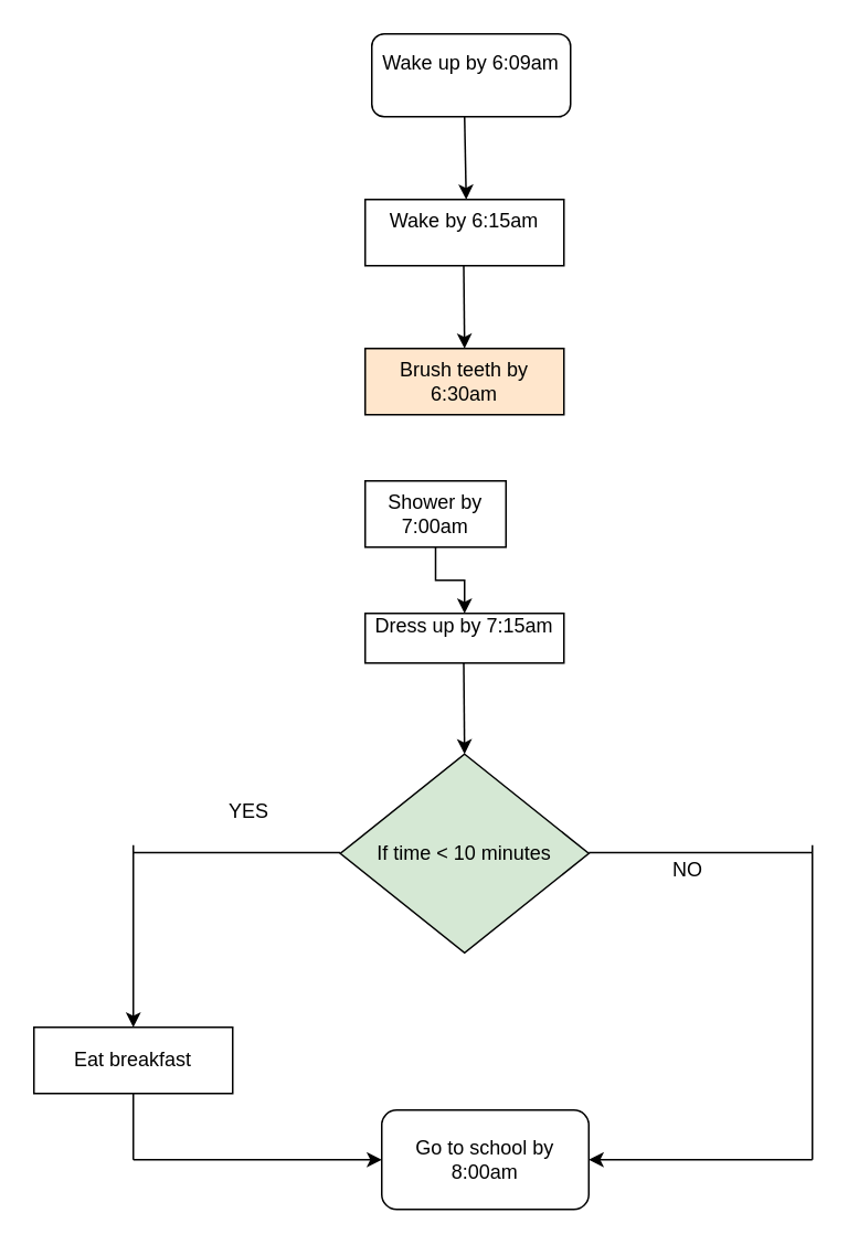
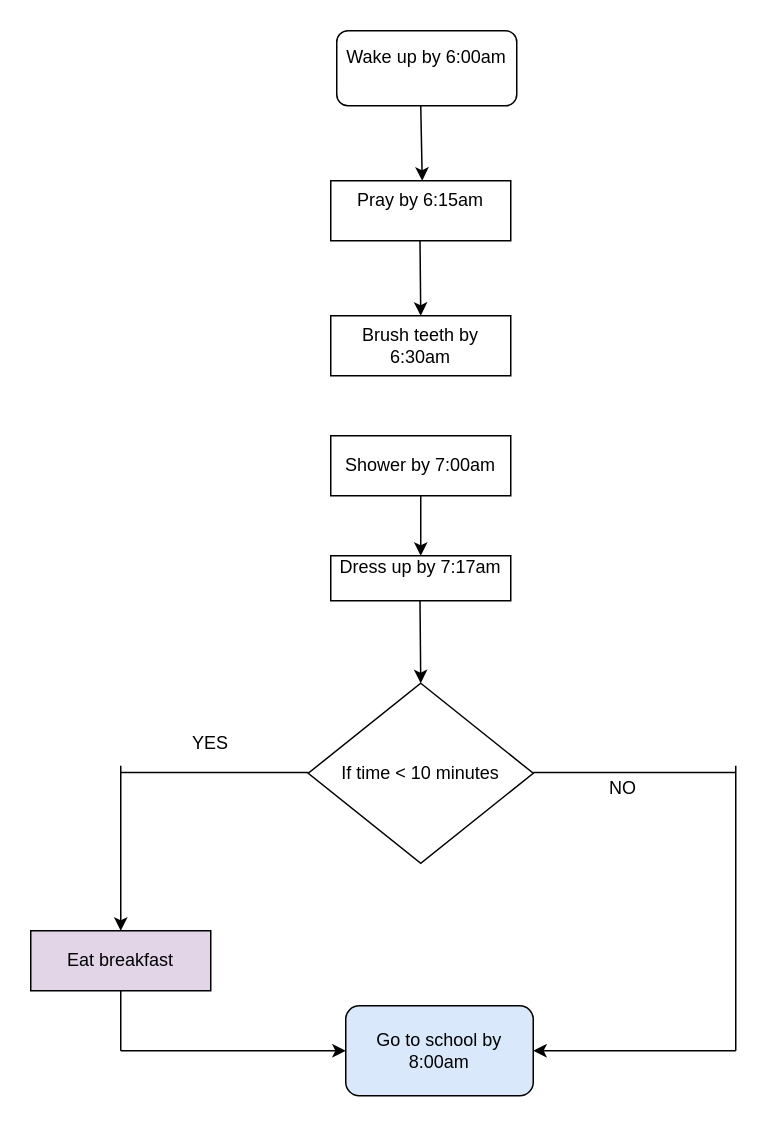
  <mxCell id="0" />
  <mxCell id="1" parent="0" />
- <mxCell id="2" value="Wake up by 6:09am&lt;div&gt;&lt;br&gt;&lt;/div&gt;" style="rounded=1;whiteSpace=wrap;html=1;" vertex="1" parent="1"><mxGeometry x="224" y="20" width="120" height="50" as="geometry" /></mxCell>
+ <mxCell id="2" value="Wake up by 6:00am&lt;div&gt;&lt;br&gt;&lt;/div&gt;" style="rounded=1;whiteSpace=wrap;html=1;" vertex="1" parent="1"><mxGeometry x="224" y="20" width="120" height="50" as="geometry" /></mxCell>
  <mxCell id="3" value="" style="endArrow=classic;html=1;rounded=0;" edge="1" parent="1"><mxGeometry width="50" height="50" relative="1" as="geometry"><mxPoint x="280" y="70" as="sourcePoint" /><mxPoint x="281" y="120" as="targetPoint" /><Array as="points"><mxPoint x="281" y="120" /></Array></mxGeometry></mxCell>
- <mxCell id="4" value="Wake by 6:15am&lt;div&gt;&lt;br&gt;&lt;/div&gt;" style="rounded=0;whiteSpace=wrap;html=1;" vertex="1" parent="1"><mxGeometry x="220" y="120" width="120" height="40" as="geometry" /></mxCell>
+ <mxCell id="4" value="Pray by 6:15am&lt;div&gt;&lt;br&gt;&lt;/div&gt;" style="rounded=0;whiteSpace=wrap;html=1;" vertex="1" parent="1"><mxGeometry x="220" y="120" width="120" height="40" as="geometry" /></mxCell>
  <mxCell id="5" value="" style="endArrow=classic;html=1;rounded=0;" edge="1" parent="1"><mxGeometry width="50" height="50" relative="1" as="geometry"><mxPoint x="279.5" y="160" as="sourcePoint" /><mxPoint x="280" y="210" as="targetPoint" /></mxGeometry></mxCell>
- <mxCell id="6" value="Brush teeth by 6:30am" style="rounded=0;whiteSpace=wrap;html=1;fillColor=#ffe6cc;" vertex="1" parent="1"><mxGeometry x="220" y="210" width="120" height="40" as="geometry" /></mxCell>
+ <mxCell id="6" value="Brush teeth by 6:30am" style="rounded=0;whiteSpace=wrap;html=1;" vertex="1" parent="1"><mxGeometry x="220" y="210" width="120" height="40" as="geometry" /></mxCell>
  <mxCell id="7" value="" style="edgeStyle=orthogonalEdgeStyle;rounded=0;orthogonalLoop=1;jettySize=auto;html=1;" edge="1" parent="1" source="8" target="9"><mxGeometry relative="1" as="geometry" /></mxCell>
- <mxCell id="8" value="Shower by 7:00am" style="whiteSpace=wrap;html=1;rounded=0;" vertex="1" parent="1"><mxGeometry x="220" y="290" width="85" height="40" as="geometry" /></mxCell>
- <mxCell id="9" value="Dress up by 7:15am&lt;div&gt;&lt;br&gt;&lt;/div&gt;" style="whiteSpace=wrap;html=1;rounded=0;" vertex="1" parent="1"><mxGeometry x="220" y="370" width="120" height="30" as="geometry" /></mxCell>
- <mxCell id="10" value="If time &amp;lt; 10 minutes" style="rhombus;whiteSpace=wrap;html=1;fillColor=#d5e8d4;" vertex="1" parent="1"><mxGeometry x="205" y="455" width="150" height="120" as="geometry" /></mxCell>
+ <mxCell id="8" value="Shower by 7:00am" style="whiteSpace=wrap;html=1;rounded=0;" vertex="1" parent="1"><mxGeometry x="220" y="290" width="120" height="40" as="geometry" /></mxCell>
+ <mxCell id="9" value="Dress up by 7:17am&lt;div&gt;&lt;br&gt;&lt;/div&gt;" style="whiteSpace=wrap;html=1;rounded=0;" vertex="1" parent="1"><mxGeometry x="220" y="370" width="120" height="30" as="geometry" /></mxCell>
+ <mxCell id="10" value="If time &amp;lt; 10 minutes" style="rhombus;whiteSpace=wrap;html=1;" vertex="1" parent="1"><mxGeometry x="205" y="455" width="150" height="120" as="geometry" /></mxCell>
  <mxCell id="11" value="" style="endArrow=classic;html=1;rounded=0;entryX=0.5;entryY=0;entryDx=0;entryDy=0;" edge="1" parent="1" target="10"><mxGeometry width="50" height="50" relative="1" as="geometry"><mxPoint x="279.5" y="400" as="sourcePoint" /><mxPoint x="279.5" y="470.04" as="targetPoint" /></mxGeometry></mxCell>
  <mxCell id="12" value="" style="endArrow=none;html=1;rounded=0;" edge="1" parent="1"><mxGeometry width="50" height="50" relative="1" as="geometry"><mxPoint x="80" y="514.5" as="sourcePoint" /><mxPoint x="205" y="514.5" as="targetPoint" /></mxGeometry></mxCell>
  <mxCell id="13" value="" style="endArrow=classic;html=1;rounded=0;" edge="1" parent="1"><mxGeometry width="50" height="50" relative="1" as="geometry"><mxPoint x="80" y="510" as="sourcePoint" /><mxPoint x="80" y="620" as="targetPoint" /><Array as="points"><mxPoint x="80" y="550" /></Array></mxGeometry></mxCell>
- <mxCell id="14" value="Eat breakfast" style="rounded=0;whiteSpace=wrap;html=1;" vertex="1" parent="1"><mxGeometry x="20" y="620" width="120" height="40" as="geometry" /></mxCell>
+ <mxCell id="14" value="Eat breakfast" style="rounded=0;whiteSpace=wrap;html=1;fillColor=#e1d5e7;" vertex="1" parent="1"><mxGeometry x="20" y="620" width="120" height="40" as="geometry" /></mxCell>
  <mxCell id="15" value="" style="endArrow=none;html=1;rounded=0;" edge="1" parent="1"><mxGeometry width="50" height="50" relative="1" as="geometry"><mxPoint x="355" y="514.5" as="sourcePoint" /><mxPoint x="490" y="514.5" as="targetPoint" /></mxGeometry></mxCell>
  <mxCell id="16" value="" style="endArrow=none;html=1;rounded=0;" edge="1" parent="1"><mxGeometry width="50" height="50" relative="1" as="geometry"><mxPoint x="490" y="700" as="sourcePoint" /><mxPoint x="490" y="510" as="targetPoint" /></mxGeometry></mxCell>
  <mxCell id="17" value="" style="endArrow=none;html=1;rounded=0;" edge="1" parent="1"><mxGeometry width="50" height="50" relative="1" as="geometry"><mxPoint x="80" y="700" as="sourcePoint" /><mxPoint x="80" y="660" as="targetPoint" /></mxGeometry></mxCell>
  <mxCell id="18" value="" style="endArrow=classic;html=1;rounded=0;" edge="1" parent="1"><mxGeometry width="50" height="50" relative="1" as="geometry"><mxPoint x="80" y="700" as="sourcePoint" /><mxPoint x="230" y="700" as="targetPoint" /></mxGeometry></mxCell>
  <mxCell id="19" value="" style="endArrow=classic;html=1;rounded=0;" edge="1" parent="1" target="20"><mxGeometry width="50" height="50" relative="1" as="geometry"><mxPoint x="490" y="700" as="sourcePoint" /><mxPoint x="350" y="700" as="targetPoint" /></mxGeometry></mxCell>
- <mxCell id="20" value="Go to school by 8:00am" style="rounded=1;whiteSpace=wrap;html=1;" vertex="1" parent="1"><mxGeometry x="230" y="670" width="125" height="60" as="geometry" /></mxCell>
- <mxCell id="21" value="YES" style="text;html=1;align=center;verticalAlign=middle;whiteSpace=wrap;rounded=0;" vertex="1" parent="1"><mxGeometry x="120" y="475" width="60" height="30" as="geometry" /></mxCell>
+ <mxCell id="20" value="Go to school by 8:00am" style="rounded=1;whiteSpace=wrap;html=1;fillColor=#dae8fc;" vertex="1" parent="1"><mxGeometry x="230" y="670" width="125" height="60" as="geometry" /></mxCell>
+ <mxCell id="21" value="YES" style="text;html=1;align=center;verticalAlign=middle;whiteSpace=wrap;rounded=0;" vertex="1" parent="1"><mxGeometry x="110" y="480" width="60" height="30" as="geometry" /></mxCell>
  <mxCell id="22" value="NO" style="text;html=1;align=center;verticalAlign=middle;whiteSpace=wrap;rounded=0;" vertex="1" parent="1"><mxGeometry x="385" y="510" width="60" height="30" as="geometry" /></mxCell>
